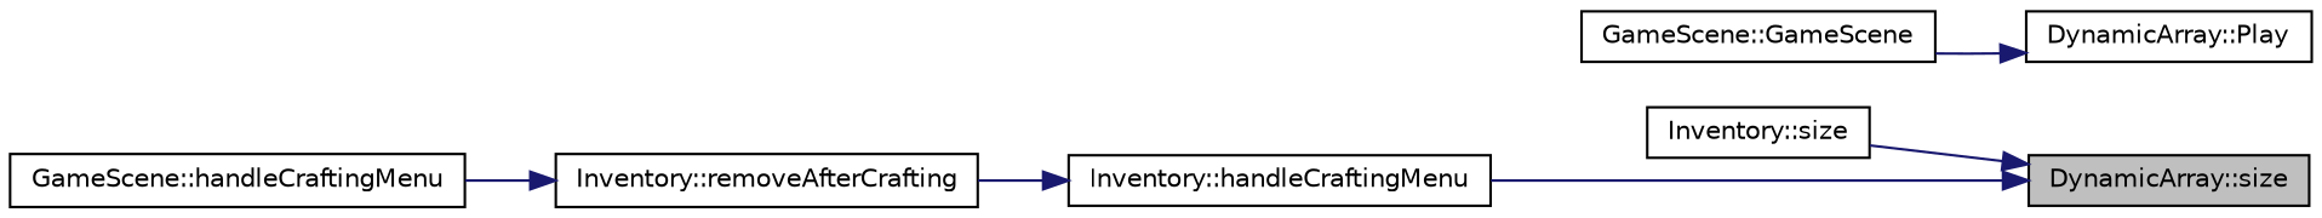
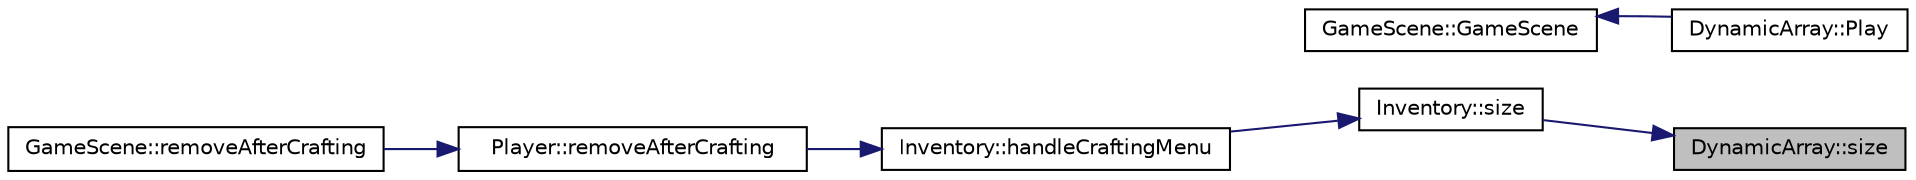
  digraph {
    rankdir=RL
    node [color=black fillcolor=white fontname=Helvetica fontsize=10 shape=record style=filled]
    edge [color=midnightblue dir=back fontname=Helvetica fontsize=10 labelfontname=Helvetica labelfontsize=10 style=solid]
    n1 [fillcolor=grey75 fontcolor=black height=0.2 label="DynamicArray::size" width=0.4]
    n2 [height=0.2 label="Inventory::size" width=0.4]
    n3 [height=0.2 label="Inventory::handleCraftingMenu" width=0.4]
-   n4 [height=0.2 label="Inventory::removeAfterCrafting" width=0.4]
+   n4 [height=0.2 label="Player::removeAfterCrafting" width=0.4]
    n5 [height=0.2 label="DynamicArray::Play" width=0.4]
    n6 [height=0.2 label="GameScene::GameScene" width=0.4]
-   n7 [height=0.2 label="GameScene::handleCraftingMenu" width=0.4]
+   n7 [height=0.2 label="GameScene::removeAfterCrafting" width=0.4]
    n1 -> n2
-   n1 -> n3
+   n2 -> n3
    n3 -> n4
    n4 -> n7
-   n5 -> n6
+   n6 -> n5
  }
